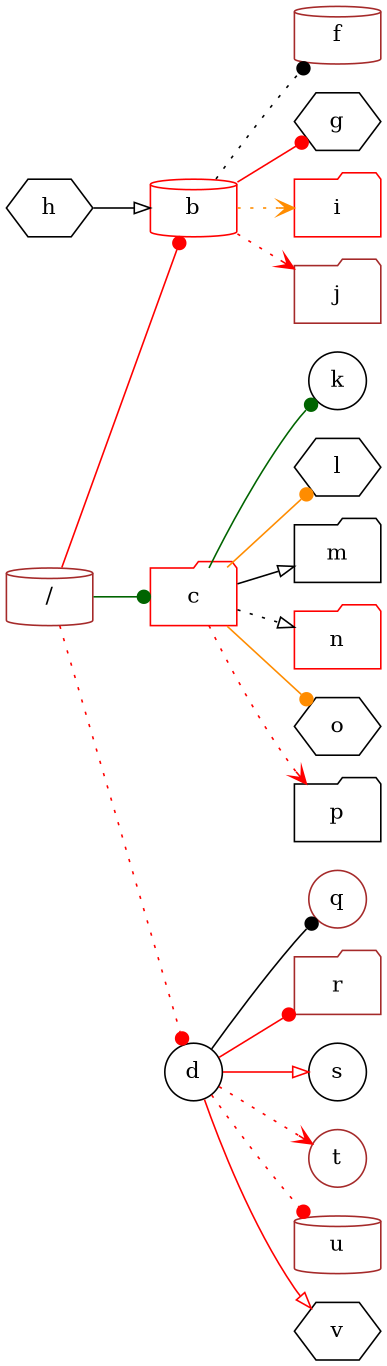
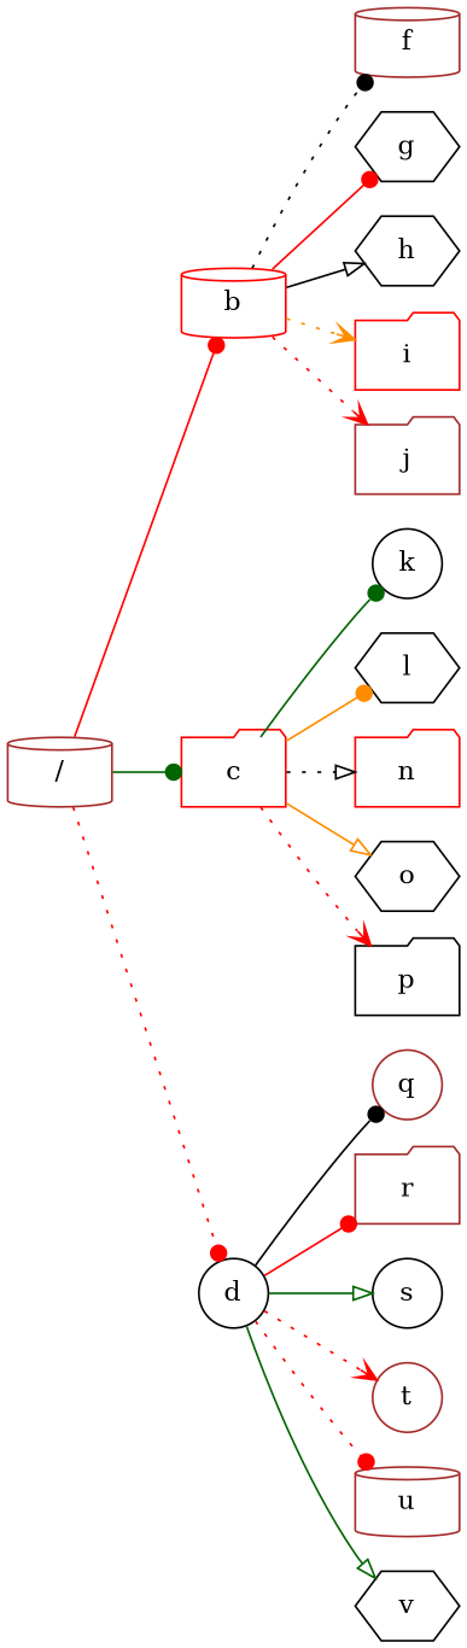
  digraph {
    rankdir=LR
    node [color=black fillcolor=white shape=folder style=filled]
    edge [arrowhead=dot color=red style=solid]
    "/" [color=brown shape=cylinder]
    b [color=red shape=cylinder]
    c [color=red]
    d [shape=circle]
    f [color=brown shape=cylinder]
    g [shape=hexagon]
    h [shape=hexagon]
    i [color=red]
    j [color=brown]
    k [shape=circle]
    l [shape=hexagon]
-   m
    n [color=red]
    o [shape=hexagon]
    p
    q [color=brown shape=circle]
    r [color=brown]
    s [shape=circle]
    t [color=brown shape=circle]
    u [color=brown shape=cylinder]
    v [shape=hexagon]
    "/" -> b
    "/" -> c [color=darkgreen]
    "/" -> d [style=dotted]
    b -> f [color=black style=dotted]
    b -> g
-   h -> b [arrowhead=onormal color=black]
+   b -> h [arrowhead=onormal color=black]
    b -> i [arrowhead=vee color=darkorange style=dotted]
    b -> j [arrowhead=vee style=dotted]
    c -> k [color=darkgreen]
    c -> l [color=darkorange]
-   c -> m [arrowhead=onormal color=black]
    c -> n [arrowhead=onormal color=black style=dotted]
-   c -> o [color=darkorange]
+   c -> o [arrowhead=onormal color=darkorange]
    c -> p [arrowhead=vee style=dotted]
    d -> q [color=black]
    d -> r
-   d -> s [arrowhead=onormal]
+   d -> s [arrowhead=onormal color=darkgreen]
    d -> t [arrowhead=vee style=dotted]
    d -> u [style=dotted]
-   d -> v [arrowhead=onormal]
+   d -> v [arrowhead=onormal color=darkgreen]
  }
